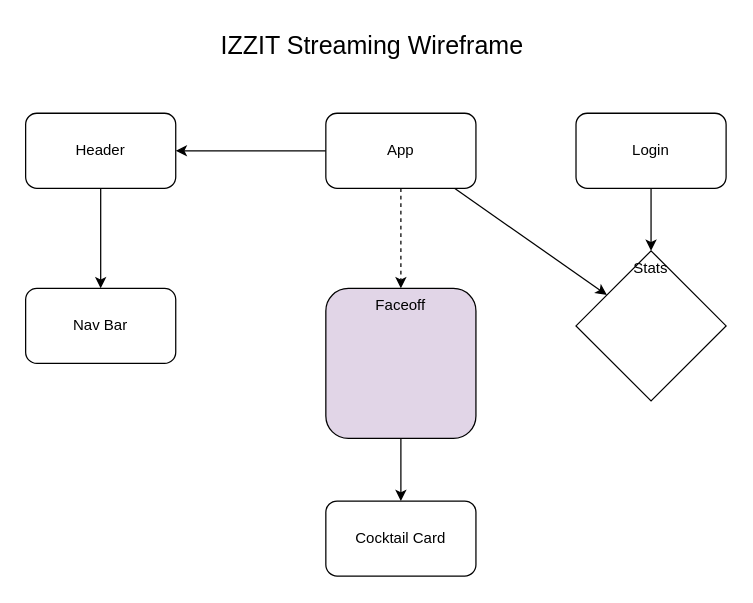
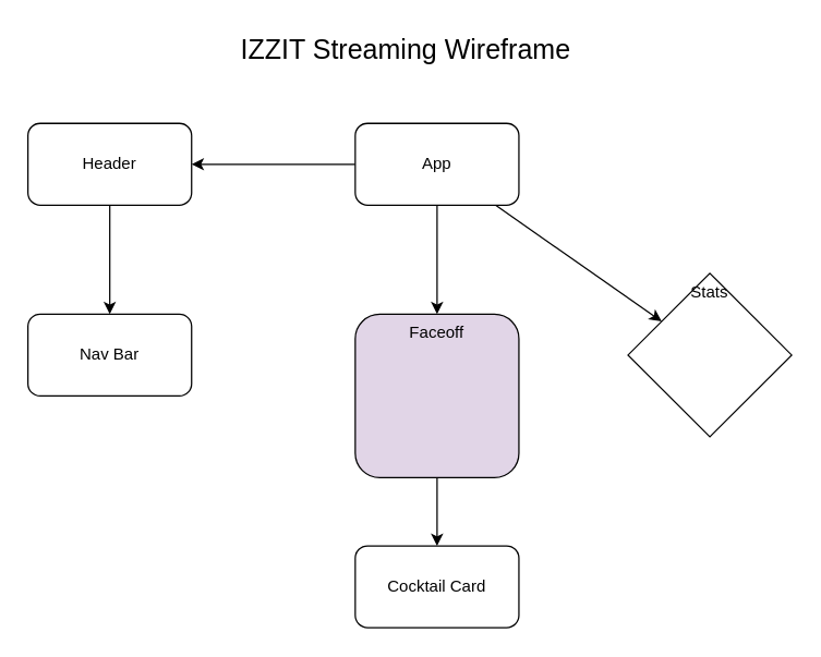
  <mxCell id="0" />
  <mxCell id="1" parent="0" />
- <mxCell id="2" value="" style="edgeStyle=none;html=1;exitX=0.5;exitY=1;exitDx=0;exitDy=0;entryX=0.5;entryY=0;entryDx=0;entryDy=0;" edge="1" parent="1" source="15" target="6"><mxGeometry relative="1" as="geometry" /></mxCell>
  <mxCell id="3" value="" style="edgeStyle=none;html=1;" edge="1" parent="1" source="5" target="8"><mxGeometry relative="1" as="geometry" /></mxCell>
  <mxCell id="4" value="" style="edgeStyle=none;html=1;" edge="1" parent="1" source="5" target="6"><mxGeometry relative="1" as="geometry" /></mxCell>
  <mxCell id="5" value="App" style="rounded=1;whiteSpace=wrap;html=1;" vertex="1" parent="1"><mxGeometry x="260" y="90" width="120" height="60" as="geometry" /></mxCell>
  <mxCell id="6" value="Stats" style="rhombus;whiteSpace=wrap;html=1;verticalAlign=top;" vertex="1" parent="1"><mxGeometry x="460" y="200" width="120" height="120" as="geometry" /></mxCell>
  <mxCell id="7" value="" style="edgeStyle=none;html=1;" edge="1" parent="1" source="8" target="9"><mxGeometry relative="1" as="geometry" /></mxCell>
  <mxCell id="8" value="&lt;span&gt;Header&lt;/span&gt;" style="whiteSpace=wrap;html=1;rounded=1;" vertex="1" parent="1"><mxGeometry x="20" y="90" width="120" height="60" as="geometry" /></mxCell>
  <mxCell id="9" value="Nav Bar" style="whiteSpace=wrap;html=1;rounded=1;" vertex="1" parent="1"><mxGeometry x="20" y="230" width="120" height="60" as="geometry" /></mxCell>
  <mxCell id="10" value="" style="edgeStyle=none;html=1;" edge="1" parent="1" source="11" target="14"><mxGeometry relative="1" as="geometry" /></mxCell>
  <mxCell id="11" value="Faceoff" style="whiteSpace=wrap;html=1;rounded=1;verticalAlign=top;fillColor=#e1d5e7;" vertex="1" parent="1"><mxGeometry x="260" y="230" width="120" height="120" as="geometry" /></mxCell>
- <mxCell id="12" value="" style="endArrow=classic;html=1;entryX=0.5;entryY=0;entryDx=0;entryDy=0;exitX=0.5;exitY=1;exitDx=0;exitDy=0;dashed=1;" edge="1" parent="1" source="5" target="11"><mxGeometry width="50" height="50" relative="1" as="geometry"><mxPoint x="270" y="170" as="sourcePoint" /><mxPoint x="310" y="210" as="targetPoint" /></mxGeometry></mxCell>
+ <mxCell id="12" value="" style="endArrow=classic;html=1;entryX=0.5;entryY=0;entryDx=0;entryDy=0;exitX=0.5;exitY=1;exitDx=0;exitDy=0;" edge="1" parent="1" source="5" target="11"><mxGeometry width="50" height="50" relative="1" as="geometry"><mxPoint x="270" y="170" as="sourcePoint" /><mxPoint x="310" y="210" as="targetPoint" /></mxGeometry></mxCell>
  <mxCell id="13" style="edgeStyle=none;html=1;exitX=0.75;exitY=1;exitDx=0;exitDy=0;" edge="1" parent="1" target="11"><mxGeometry relative="1" as="geometry"><mxPoint x="320" y="350" as="sourcePoint" /></mxGeometry></mxCell>
  <mxCell id="14" value="Cocktail Card" style="whiteSpace=wrap;html=1;verticalAlign=middle;rounded=1;" vertex="1" parent="1"><mxGeometry x="260" y="400" width="120" height="60" as="geometry" /></mxCell>
- <mxCell id="15" value="Login" style="whiteSpace=wrap;html=1;rounded=1;" vertex="1" parent="1"><mxGeometry x="460" y="90" width="120" height="60" as="geometry" /></mxCell>
  <mxCell id="16" value="IZZIT Streaming Wireframe&amp;nbsp;" style="text;html=1;strokeColor=none;fillColor=none;align=center;verticalAlign=middle;whiteSpace=wrap;rounded=0;fontSize=20;" vertex="1" parent="1"><mxGeometry x="110" y="20" width="380" height="30" as="geometry" /></mxCell>
